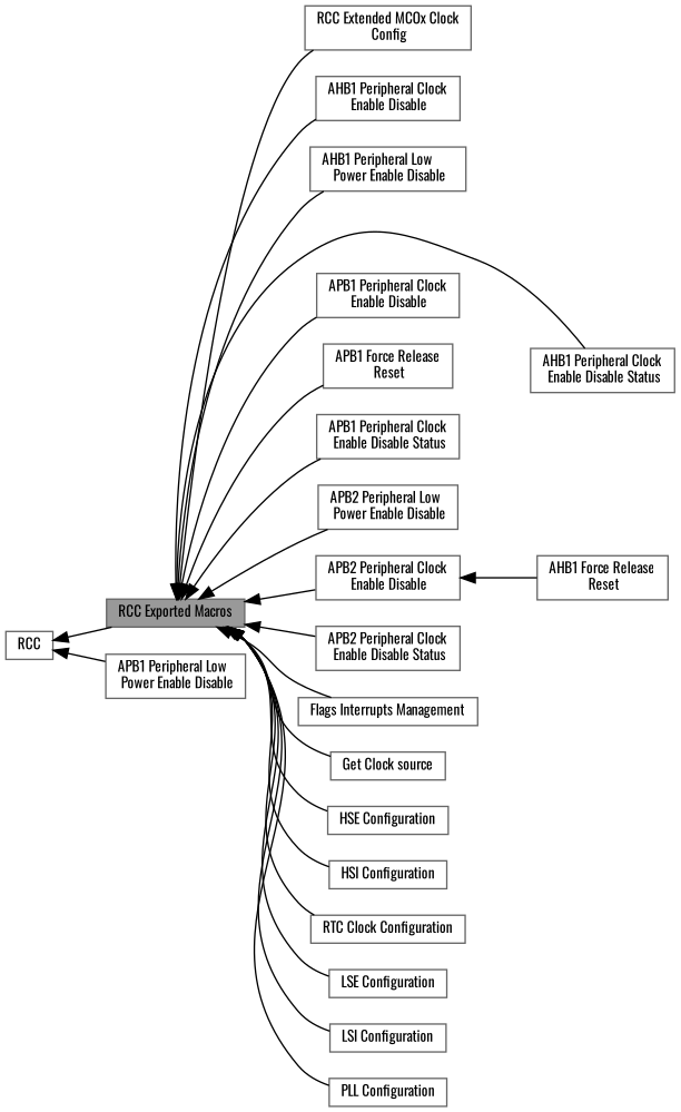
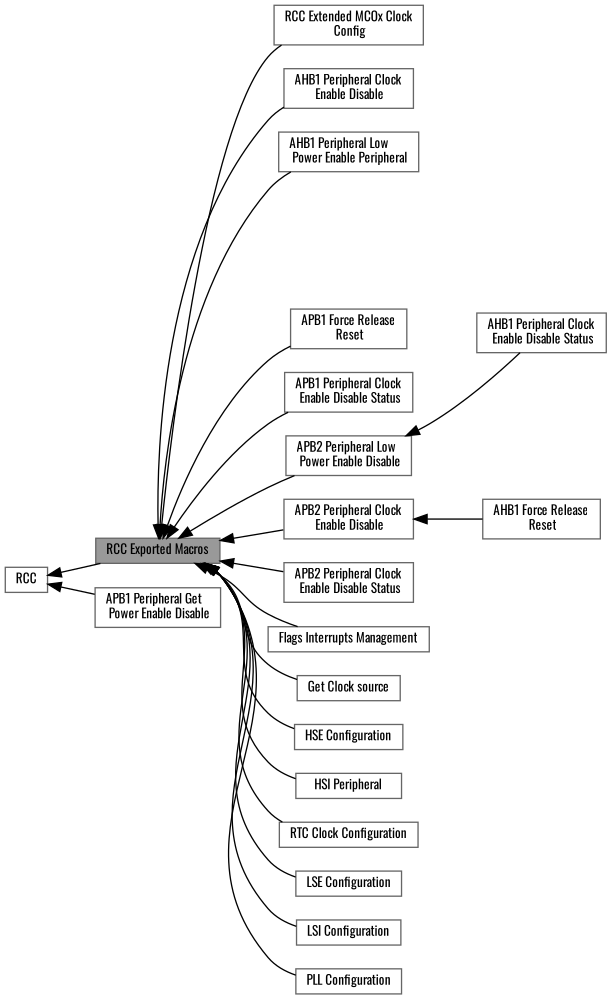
  digraph {
    fontname=Oswald
    rankdir=LR
    node [color=grey40 fillcolor=white fontname=Oswald fontsize=10 shape=box style=filled]
    edge [dir=back fontname=Oswald fontsize=10 labelfontname=Helvetica labelfontsize=10 shape=plaintext style=solid]
    n1 [height=0.2 label=RCC width=0.4]
    n2 [color=gray40 fillcolor=grey60 fontcolor=black height=0.2 label="RCC Exported Macros" width=0.4]
-   n3 [height=0.2 label="APB1 Peripheral Low\l Power Enable Disable" width=0.4]
+   n3 [height=0.2 label="APB1 Peripheral Get\l Power Enable Disable" width=0.4]
    n4 [height=0.2 label="RCC Extended MCOx Clock\l Config" width=0.4]
    n5 [height=0.2 label="AHB1 Peripheral Clock\l Enable Disable" width=0.4]
-   n6 [height=0.2 label="AHB1 Peripheral Low\l Power Enable Disable" width=0.4]
+   n6 [height=0.2 label="AHB1 Peripheral Low\l Power Enable Peripheral" width=0.4]
    n7 [height=0.2 label="AHB1 Peripheral Clock\l Enable Disable Status" width=0.4]
-   n8 [height=0.2 label="APB1 Peripheral Clock\l Enable Disable" width=0.4]
    n9 [height=0.2 label="APB1 Force Release\l Reset" width=0.4]
    n10 [height=0.2 label="APB1 Peripheral Clock\l Enable Disable Status" width=0.4]
    n11 [height=0.2 label="APB2 Peripheral Clock\l Enable Disable" width=0.4]
    n12 [height=0.2 label="APB2 Peripheral Low\l Power Enable Disable" width=0.4]
    n13 [height=0.2 label="APB2 Peripheral Clock\l Enable Disable Status" width=0.4]
    n14 [height=0.2 label="Flags Interrupts Management" width=0.4]
    n15 [height=0.2 label="Get Clock source" width=0.4]
    n16 [height=0.2 label="HSE Configuration" width=0.4]
-   n17 [height=0.2 label="HSI Configuration" width=0.4]
+   n17 [height=0.2 label="HSI Peripheral" width=0.4]
    n18 [height=0.2 label="RTC Clock Configuration" width=0.4]
    n19 [height=0.2 label="LSE Configuration" width=0.4]
    n20 [height=0.2 label="LSI Configuration" width=0.4]
    n21 [height=0.2 label="PLL Configuration" width=0.4]
    n22 [height=0.2 label="AHB1 Force Release\l Reset" width=0.4]
    n1 -> n2
    n1 -> n3
    n2 -> n4
    n2 -> n5
    n2 -> n6
-   n2 -> n7
-   n2 -> n8
+   n12 -> n7
    n2 -> n9
    n2 -> n10
    n2 -> n11
    n2 -> n12
    n2 -> n13
    n2 -> n14
    n2 -> n15
    n2 -> n16
    n2 -> n17
    n2 -> n18
    n2 -> n19
    n2 -> n20
    n2 -> n21
    n11 -> n22
  }
